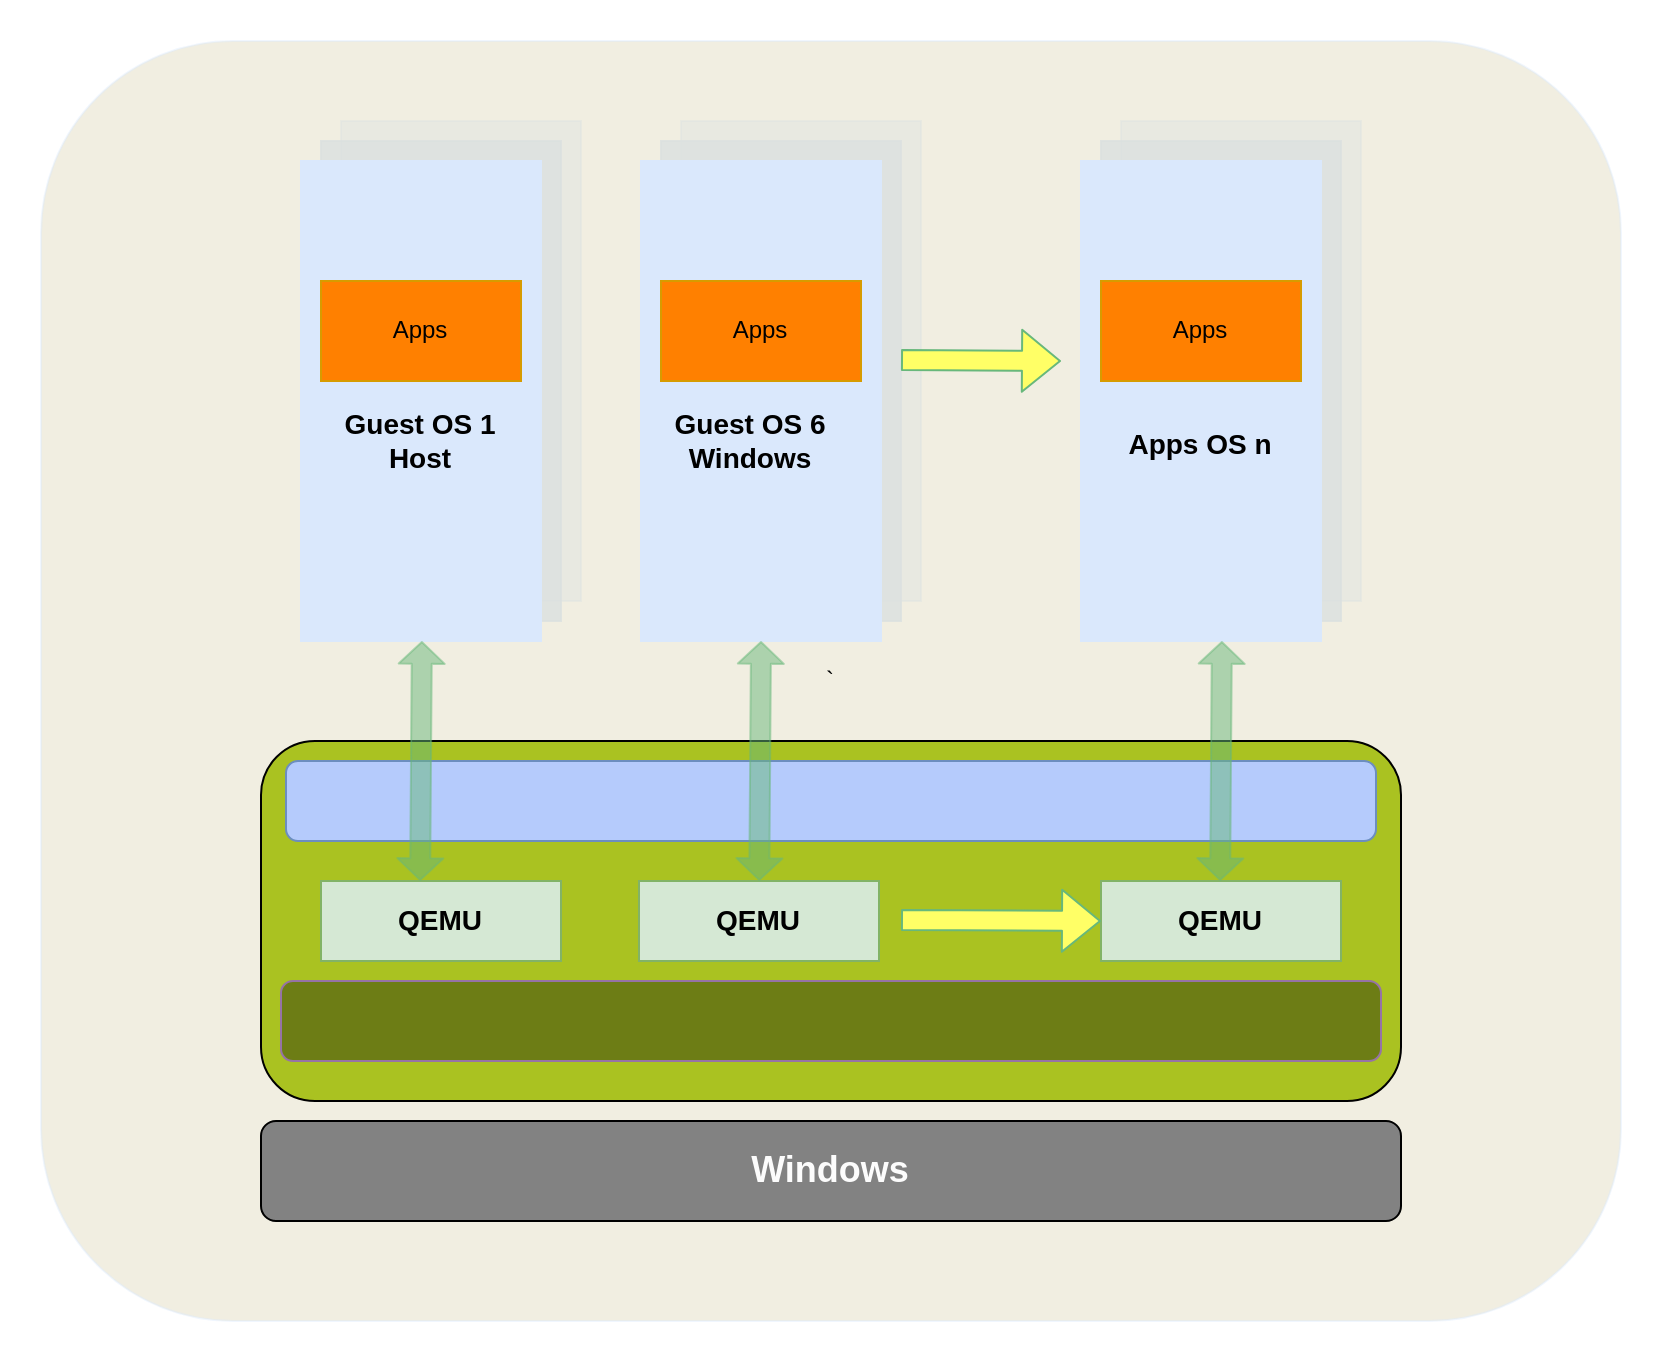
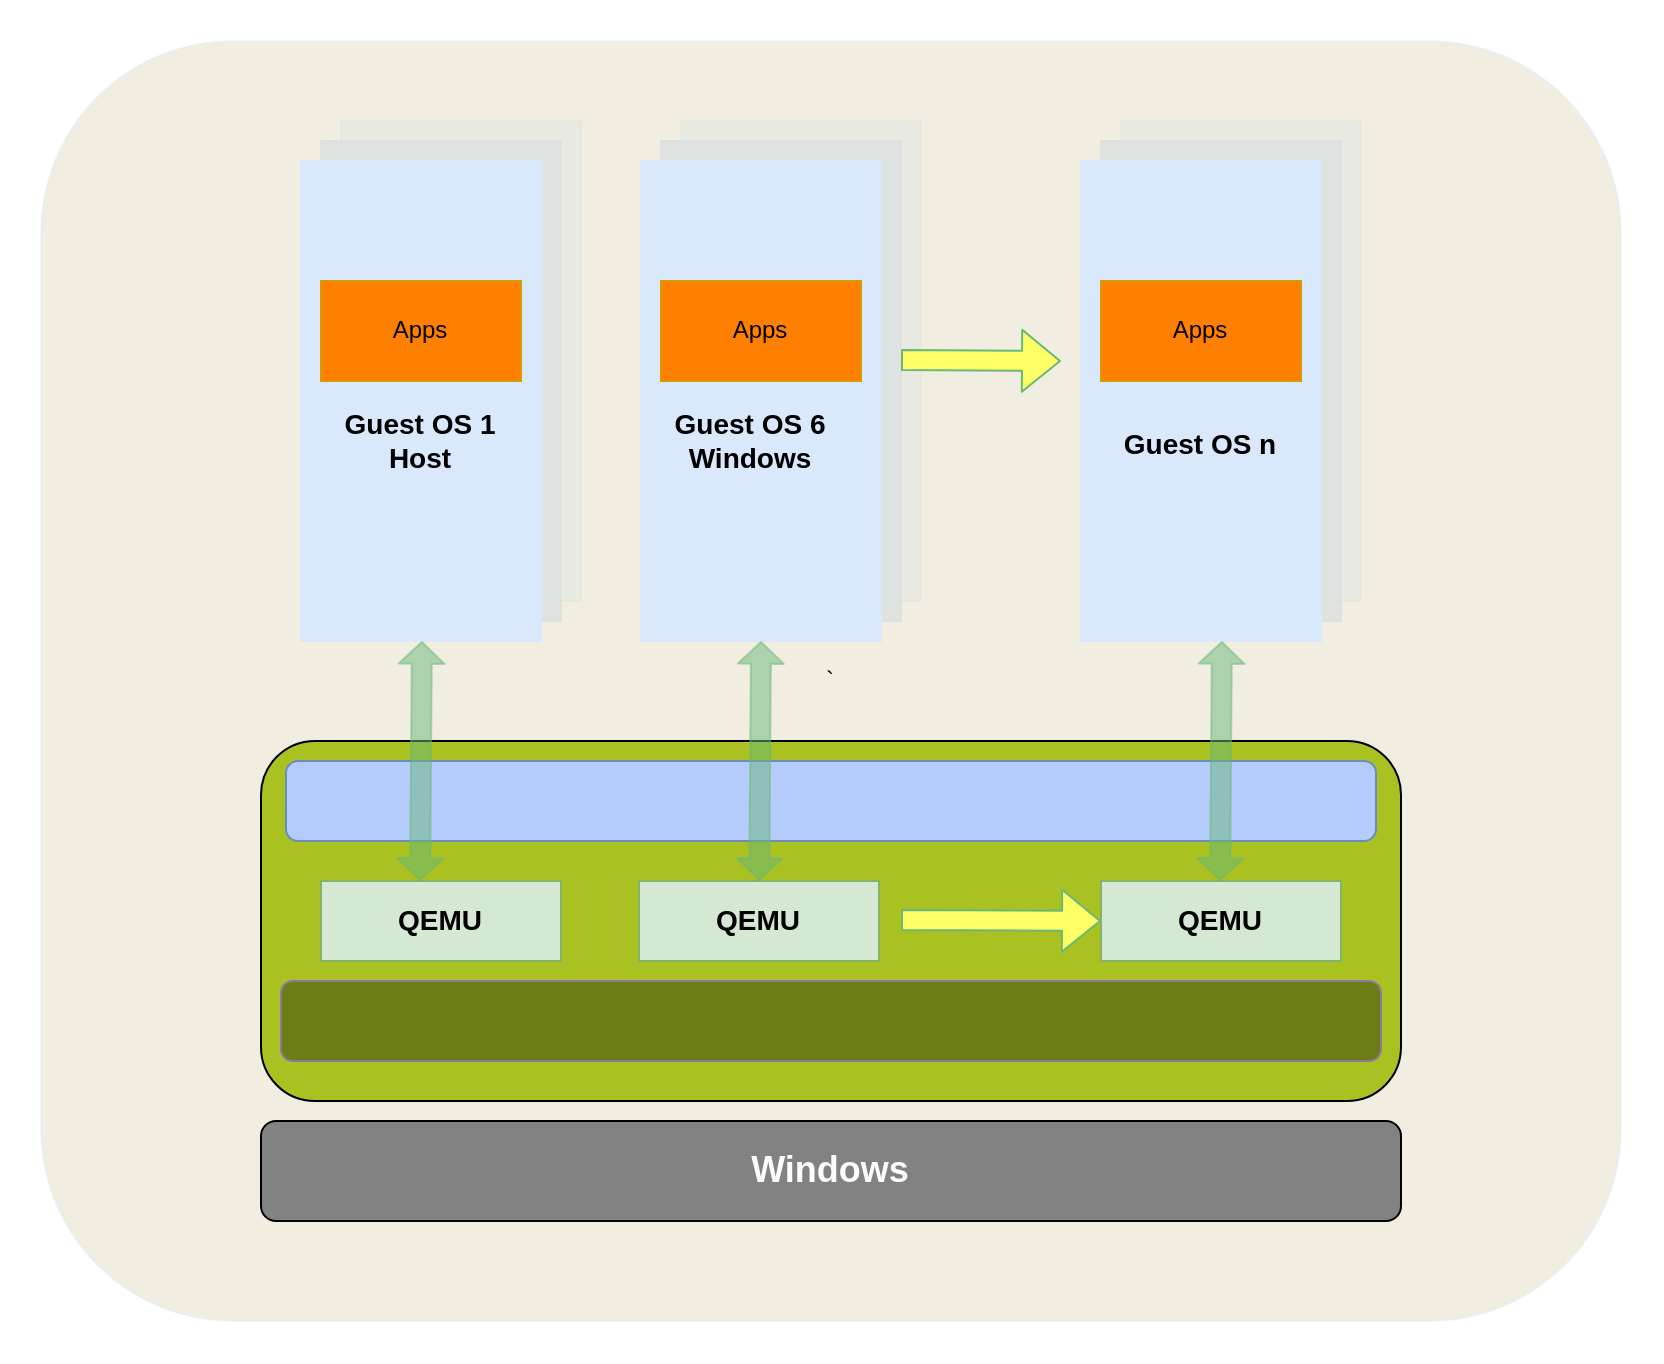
  <mxCell id="0" />
  <mxCell id="1" parent="0" />
  <mxCell id="2" value="" style="rounded=0;whiteSpace=wrap;html=1;strokeColor=#DAE8FC;fillColor=#dae8fc;opacity=40;" parent="1" vertex="1"><mxGeometry x="560" y="60" width="120" height="240" as="geometry" /></mxCell>
  <mxCell id="3" value="" style="rounded=0;whiteSpace=wrap;html=1;strokeColor=#DAE8FC;fillColor=#dae8fc;opacity=80;" parent="1" vertex="1"><mxGeometry x="550" y="70" width="120" height="240" as="geometry" /></mxCell>
  <mxCell id="4" value="" style="rounded=0;whiteSpace=wrap;html=1;strokeColor=#DAE8FC;fillColor=#dae8fc;opacity=80;" parent="1" vertex="1"><mxGeometry x="330" y="70" width="120" height="240" as="geometry" /></mxCell>
  <mxCell id="5" value="" style="rounded=0;whiteSpace=wrap;html=1;strokeColor=#DAE8FC;fillColor=#dae8fc;opacity=40;" parent="1" vertex="1"><mxGeometry x="340" y="60" width="120" height="240" as="geometry" /></mxCell>
  <mxCell id="6" value="" style="rounded=0;whiteSpace=wrap;html=1;strokeColor=#DAE8FC;fillColor=#dae8fc;opacity=40;" parent="1" vertex="1"><mxGeometry x="170" y="60" width="120" height="240" as="geometry" /></mxCell>
  <mxCell id="7" value="" style="rounded=0;whiteSpace=wrap;html=1;strokeColor=#DAE8FC;fillColor=#dae8fc;opacity=80;" parent="1" vertex="1"><mxGeometry x="160" y="70" width="120" height="240" as="geometry" /></mxCell>
  <mxCell id="8" value="`" style="rounded=1;whiteSpace=wrap;html=1;strokeColor=#DAE8FC;fillColor=#DCD5B4;opacity=40;" parent="1" vertex="1"><mxGeometry x="20" y="20" width="790" height="640" as="geometry" /></mxCell>
  <mxCell id="9" value="" style="rounded=1;whiteSpace=wrap;html=1;shadow=0;glass=0;strokeColor=#000000;fillColor=#828282;" parent="1" vertex="1"><mxGeometry x="130" y="560" width="570" height="50" as="geometry" /></mxCell>
  <mxCell id="10" value="&lt;b style=&quot;color: rgb(252 , 252 , 252) ; font-size: 18px&quot;&gt;Windows&lt;/b&gt;" style="text;html=1;strokeColor=none;fillColor=none;align=center;verticalAlign=middle;whiteSpace=wrap;rounded=0;" parent="1" vertex="1"><mxGeometry x="395" y="575" width="40" height="20" as="geometry" /></mxCell>
  <mxCell id="11" value="" style="rounded=1;whiteSpace=wrap;html=1;fillColor=#AAC221;" parent="1" vertex="1"><mxGeometry x="130" y="370" width="570" height="180" as="geometry" /></mxCell>
  <mxCell id="12" value="" style="rounded=0;whiteSpace=wrap;html=1;strokeColor=#DAE8FC;fillColor=#dae8fc;" parent="1" vertex="1"><mxGeometry x="150" y="80" width="120" height="240" as="geometry" /></mxCell>
  <mxCell id="13" value="" style="rounded=0;whiteSpace=wrap;html=1;strokeColor=#DAE8FC;fillColor=#dae8fc;" parent="1" vertex="1"><mxGeometry x="320" y="80" width="120" height="240" as="geometry" /></mxCell>
  <mxCell id="14" value="" style="rounded=0;whiteSpace=wrap;html=1;strokeColor=#DAE8FC;fillColor=#dae8fc;" parent="1" vertex="1"><mxGeometry x="540" y="80" width="120" height="240" as="geometry" /></mxCell>
  <mxCell id="15" value="" style="rounded=0;whiteSpace=wrap;html=1;strokeColor=#82b366;fillColor=#d5e8d4;" parent="1" vertex="1"><mxGeometry x="160" y="440" width="120" height="40" as="geometry" /></mxCell>
  <mxCell id="16" value="" style="rounded=0;whiteSpace=wrap;html=1;strokeColor=#82b366;fillColor=#d5e8d4;" parent="1" vertex="1"><mxGeometry x="319" y="440" width="120" height="40" as="geometry" /></mxCell>
  <mxCell id="17" value="" style="rounded=0;whiteSpace=wrap;html=1;strokeColor=#82b366;fillColor=#d5e8d4;" parent="1" vertex="1"><mxGeometry x="550" y="440" width="120" height="40" as="geometry" /></mxCell>
  <mxCell id="18" value="&lt;b&gt;&lt;font style=&quot;font-size: 14px&quot;&gt;QEMU&lt;/font&gt;&lt;/b&gt;" style="text;html=1;strokeColor=none;fillColor=none;align=center;verticalAlign=middle;whiteSpace=wrap;rounded=0;" parent="1" vertex="1"><mxGeometry x="200" y="450" width="40" height="20" as="geometry" /></mxCell>
  <mxCell id="19" value="&lt;b&gt;&lt;font style=&quot;font-size: 14px&quot;&gt;QEMU&lt;/font&gt;&lt;/b&gt;" style="text;html=1;strokeColor=none;fillColor=none;align=center;verticalAlign=middle;whiteSpace=wrap;rounded=0;" parent="1" vertex="1"><mxGeometry x="359" y="450" width="40" height="20" as="geometry" /></mxCell>
  <mxCell id="20" value="&lt;b&gt;&lt;font style=&quot;font-size: 14px&quot;&gt;QEMU&lt;/font&gt;&lt;/b&gt;" style="text;html=1;strokeColor=none;fillColor=none;align=center;verticalAlign=middle;whiteSpace=wrap;rounded=0;" parent="1" vertex="1"><mxGeometry x="590" y="450" width="40" height="20" as="geometry" /></mxCell>
  <mxCell id="21" value="" style="rounded=1;whiteSpace=wrap;html=1;strokeColor=#9673a6;fillColor=#6D7D15;" parent="1" vertex="1"><mxGeometry x="140" y="490" width="550" height="40" as="geometry" /></mxCell>
  <mxCell id="22" value="&lt;font style=&quot;font-size: 14px&quot;&gt;&lt;b&gt;Guest OS 6&lt;br&gt;Windows&lt;br&gt;&lt;/b&gt;&lt;/font&gt;" style="text;html=1;strokeColor=none;fillColor=none;align=center;verticalAlign=middle;whiteSpace=wrap;rounded=0;" parent="1" vertex="1"><mxGeometry x="330" y="200" width="90" height="40" as="geometry" /></mxCell>
  <mxCell id="23" value="&lt;font style=&quot;font-size: 14px&quot;&gt;&lt;b&gt;Guest OS 1&lt;br&gt;Host&lt;br&gt;&lt;/b&gt;&lt;/font&gt;" style="text;html=1;strokeColor=none;fillColor=none;align=center;verticalAlign=middle;whiteSpace=wrap;rounded=0;" parent="1" vertex="1"><mxGeometry x="165" y="200" width="90" height="40" as="geometry" /></mxCell>
- <mxCell id="24" value="&lt;font style=&quot;font-size: 14px&quot;&gt;&lt;b&gt;Apps OS n&lt;br&gt;&amp;nbsp;&lt;br&gt;&lt;/b&gt;&lt;/font&gt;" style="text;html=1;strokeColor=none;fillColor=none;align=center;verticalAlign=middle;whiteSpace=wrap;rounded=0;" parent="1" vertex="1"><mxGeometry x="555" y="210" width="90" height="40" as="geometry" /></mxCell>
+ <mxCell id="24" value="&lt;font style=&quot;font-size: 14px&quot;&gt;&lt;b&gt;Guest OS n&lt;br&gt;&amp;nbsp;&lt;br&gt;&lt;/b&gt;&lt;/font&gt;" style="text;html=1;strokeColor=none;fillColor=none;align=center;verticalAlign=middle;whiteSpace=wrap;rounded=0;" parent="1" vertex="1"><mxGeometry x="555" y="210" width="90" height="40" as="geometry" /></mxCell>
  <mxCell id="25" value="" style="shape=flexArrow;endArrow=classic;html=1;strokeColor=#68B87B;fillColor=#FFFF66;" parent="1" edge="1"><mxGeometry width="50" height="50" relative="1" as="geometry"><mxPoint x="450" y="179.5" as="sourcePoint" /><mxPoint x="530" y="180" as="targetPoint" /></mxGeometry></mxCell>
  <mxCell id="26" value="Apps" style="rounded=0;whiteSpace=wrap;html=1;strokeColor=#d79b00;fillColor=#FF8000;" parent="1" vertex="1"><mxGeometry x="160" y="140" width="100" height="50" as="geometry" /></mxCell>
  <mxCell id="27" value="Apps" style="rounded=0;whiteSpace=wrap;html=1;strokeColor=#d79b00;fillColor=#FF8000;" parent="1" vertex="1"><mxGeometry x="330" y="140" width="100" height="50" as="geometry" /></mxCell>
  <mxCell id="28" value="Apps" style="rounded=0;whiteSpace=wrap;html=1;strokeColor=#d79b00;fillColor=#FF8000;" parent="1" vertex="1"><mxGeometry x="550" y="140" width="100" height="50" as="geometry" /></mxCell>
  <mxCell id="29" value="" style="rounded=1;whiteSpace=wrap;html=1;strokeColor=#6c8ebf;fillColor=#B5CBFC;" vertex="1" parent="1"><mxGeometry x="142.5" y="380" width="545" height="40" as="geometry" /></mxCell>
  <mxCell id="30" value="" style="shape=flexArrow;endArrow=classic;html=1;strokeColor=#68B87B;fillColor=#FFFF66;" edge="1" parent="1"><mxGeometry width="50" height="50" relative="1" as="geometry"><mxPoint x="450" y="459.5" as="sourcePoint" /><mxPoint x="550" y="460" as="targetPoint" /></mxGeometry></mxCell>
  <mxCell id="31" value="" style="shape=flexArrow;endArrow=classic;startArrow=classic;html=1;strokeColor=#68B87B;fillColor=#68B87B;startWidth=12;startSize=3.29;endWidth=12;endSize=3.29;entryX=0.5;entryY=1;entryDx=0;entryDy=0;opacity=50;" edge="1" parent="1" source="16" target="13"><mxGeometry width="50" height="50" relative="1" as="geometry"><mxPoint x="360" y="374" as="sourcePoint" /><mxPoint x="359.5" y="334" as="targetPoint" /></mxGeometry></mxCell>
  <mxCell id="32" value="" style="shape=flexArrow;endArrow=classic;startArrow=classic;html=1;strokeColor=#68B87B;fillColor=#68B87B;startWidth=12;startSize=3.29;endWidth=12;endSize=3.29;entryX=0.5;entryY=1;entryDx=0;entryDy=0;opacity=50;" edge="1" parent="1"><mxGeometry width="50" height="50" relative="1" as="geometry"><mxPoint x="609.573" y="440" as="sourcePoint" /><mxPoint x="610.43" y="320" as="targetPoint" /></mxGeometry></mxCell>
  <mxCell id="33" value="" style="shape=flexArrow;endArrow=classic;startArrow=classic;html=1;strokeColor=#68B87B;fillColor=#68B87B;startWidth=12;startSize=3.29;endWidth=12;endSize=3.29;entryX=0.5;entryY=1;entryDx=0;entryDy=0;opacity=50;" edge="1" parent="1"><mxGeometry width="50" height="50" relative="1" as="geometry"><mxPoint x="209.573" y="440" as="sourcePoint" /><mxPoint x="210.43" y="320" as="targetPoint" /></mxGeometry></mxCell>
